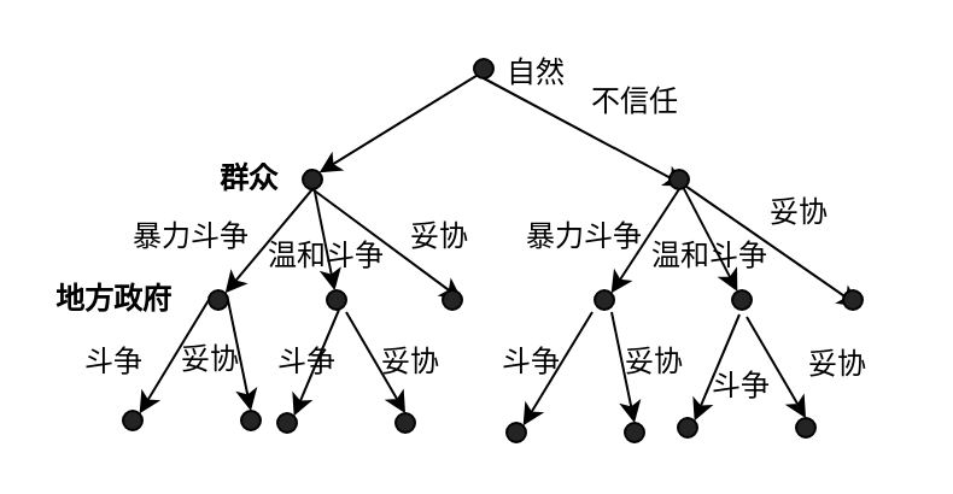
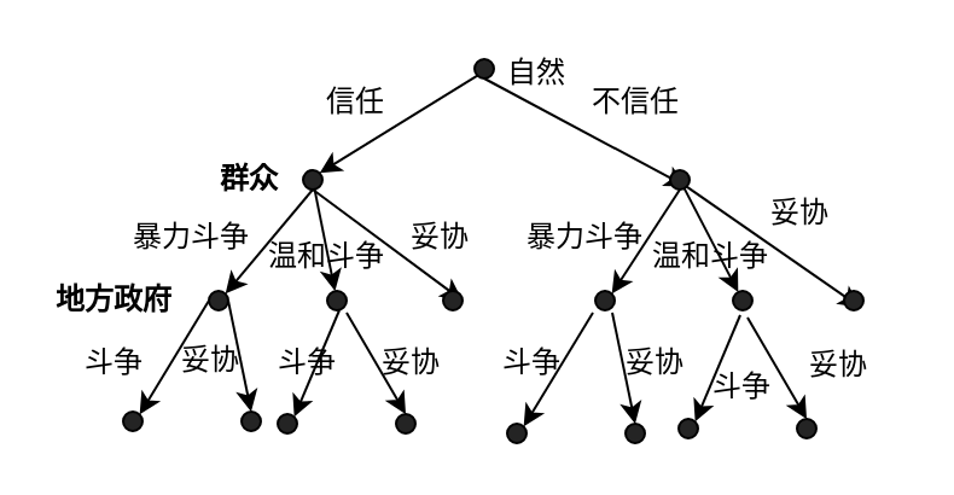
  <mxCell id="0" />
  <mxCell id="1" parent="0" />
  <mxCell id="2" style="edgeStyle=none;rounded=0;orthogonalLoop=1;jettySize=auto;html=1;exitX=0;exitY=1;exitDx=0;exitDy=0;entryX=1;entryY=0;entryDx=0;entryDy=0;" edge="1" parent="1" source="4" target="8"><mxGeometry relative="1" as="geometry" /></mxCell>
  <mxCell id="3" style="edgeStyle=none;rounded=0;orthogonalLoop=1;jettySize=auto;html=1;exitX=0.5;exitY=1;exitDx=0;exitDy=0;entryX=1;entryY=1;entryDx=0;entryDy=0;" edge="1" parent="1" source="4" target="13"><mxGeometry relative="1" as="geometry" /></mxCell>
  <mxCell id="4" value="" style="ellipse;whiteSpace=wrap;html=1;aspect=fixed;fillColor=#242424;" vertex="1" parent="1"><mxGeometry x="196" y="24" width="8" height="8" as="geometry" /></mxCell>
  <mxCell id="5" style="edgeStyle=none;rounded=0;orthogonalLoop=1;jettySize=auto;html=1;exitX=0.5;exitY=1;exitDx=0;exitDy=0;entryX=1;entryY=0;entryDx=0;entryDy=0;" edge="1" parent="1" source="8" target="17"><mxGeometry relative="1" as="geometry" /></mxCell>
  <mxCell id="6" style="edgeStyle=none;rounded=0;orthogonalLoop=1;jettySize=auto;html=1;exitX=0.5;exitY=1;exitDx=0;exitDy=0;entryX=1;entryY=0.5;entryDx=0;entryDy=0;" edge="1" parent="1" source="8" target="18"><mxGeometry relative="1" as="geometry" /></mxCell>
  <mxCell id="7" value="" style="edgeStyle=none;rounded=0;orthogonalLoop=1;jettySize=auto;html=1;" edge="1" parent="1" source="8" target="9"><mxGeometry relative="1" as="geometry" /></mxCell>
  <mxCell id="8" value="" style="ellipse;whiteSpace=wrap;html=1;aspect=fixed;fillColor=#242424;" vertex="1" parent="1"><mxGeometry x="125" y="70" width="8" height="8" as="geometry" /></mxCell>
  <mxCell id="9" value="" style="ellipse;whiteSpace=wrap;html=1;aspect=fixed;fillColor=#242424;" vertex="1" parent="1"><mxGeometry x="135" y="120" width="8" height="8" as="geometry" /></mxCell>
  <mxCell id="10" style="edgeStyle=none;rounded=0;orthogonalLoop=1;jettySize=auto;html=1;exitX=0.5;exitY=1;exitDx=0;exitDy=0;entryX=1;entryY=0;entryDx=0;entryDy=0;" edge="1" parent="1" source="13" target="19"><mxGeometry relative="1" as="geometry" /></mxCell>
  <mxCell id="11" style="edgeStyle=none;rounded=0;orthogonalLoop=1;jettySize=auto;html=1;exitX=1;exitY=1;exitDx=0;exitDy=0;entryX=1;entryY=1;entryDx=0;entryDy=0;" edge="1" parent="1" source="13" target="20"><mxGeometry relative="1" as="geometry" /></mxCell>
  <mxCell id="12" value="" style="edgeStyle=none;rounded=0;orthogonalLoop=1;jettySize=auto;html=1;" edge="1" parent="1" source="13" target="14"><mxGeometry relative="1" as="geometry" /></mxCell>
  <mxCell id="13" value="" style="ellipse;whiteSpace=wrap;html=1;aspect=fixed;fillColor=#242424;" vertex="1" parent="1"><mxGeometry x="277" y="70" width="8" height="8" as="geometry" /></mxCell>
  <mxCell id="14" value="" style="ellipse;whiteSpace=wrap;html=1;aspect=fixed;fillColor=#242424;" vertex="1" parent="1"><mxGeometry x="303" y="120" width="8" height="8" as="geometry" /></mxCell>
  <mxCell id="15" style="edgeStyle=none;rounded=0;orthogonalLoop=1;jettySize=auto;html=1;entryX=1;entryY=0;entryDx=0;entryDy=0;" edge="1" parent="1" target="31"><mxGeometry relative="1" as="geometry"><mxPoint x="86" y="124" as="sourcePoint" /></mxGeometry></mxCell>
  <mxCell id="16" style="edgeStyle=none;rounded=0;orthogonalLoop=1;jettySize=auto;html=1;exitX=1;exitY=0.5;exitDx=0;exitDy=0;entryX=0.5;entryY=0;entryDx=0;entryDy=0;" edge="1" parent="1" source="17" target="30"><mxGeometry relative="1" as="geometry"><mxPoint x="79" y="128" as="sourcePoint" /></mxGeometry></mxCell>
  <mxCell id="17" value="" style="ellipse;whiteSpace=wrap;html=1;aspect=fixed;fillColor=#242424;" vertex="1" parent="1"><mxGeometry x="86" y="120" width="8" height="8" as="geometry" /></mxCell>
  <mxCell id="18" value="" style="ellipse;whiteSpace=wrap;html=1;aspect=fixed;fillColor=#242424;" vertex="1" parent="1"><mxGeometry x="183" y="120" width="8" height="8" as="geometry" /></mxCell>
  <mxCell id="19" value="" style="ellipse;whiteSpace=wrap;html=1;aspect=fixed;fillColor=#242424;" vertex="1" parent="1"><mxGeometry x="246" y="120" width="8" height="8" as="geometry" /></mxCell>
  <mxCell id="20" value="" style="ellipse;whiteSpace=wrap;html=1;aspect=fixed;fillColor=#242424;" vertex="1" parent="1"><mxGeometry x="349" y="120" width="8" height="8" as="geometry" /></mxCell>
  <mxCell id="21" value="自然" style="text;html=1;resizable=0;points=[];autosize=1;align=left;verticalAlign=top;spacingTop=-4;" vertex="1" parent="1"><mxGeometry x="208" y="20" width="40" height="20" as="geometry" /></mxCell>
+ <mxCell id="22" value="信任" style="text;html=1;resizable=0;points=[];autosize=1;align=left;verticalAlign=top;spacingTop=-4;" vertex="1" parent="1"><mxGeometry x="133" y="32" width="40" height="20" as="geometry" /></mxCell>
  <mxCell id="23" value="不信任" style="text;html=1;resizable=0;points=[];autosize=1;align=left;verticalAlign=top;spacingTop=-4;" vertex="1" parent="1"><mxGeometry x="243" y="32" width="50" height="20" as="geometry" /></mxCell>
  <mxCell id="24" value="暴力斗争" style="text;html=1;resizable=0;points=[];autosize=1;align=left;verticalAlign=top;spacingTop=-4;" vertex="1" parent="1"><mxGeometry x="53" y="88" width="60" height="20" as="geometry" /></mxCell>
  <mxCell id="25" value="妥协" style="text;html=1;resizable=0;points=[];autosize=1;align=left;verticalAlign=top;spacingTop=-4;" vertex="1" parent="1"><mxGeometry x="168" y="88" width="40" height="20" as="geometry" /></mxCell>
  <mxCell id="26" value="暴力斗争" style="text;html=1;resizable=0;points=[];autosize=1;align=left;verticalAlign=top;spacingTop=-4;" vertex="1" parent="1"><mxGeometry x="216" y="88" width="60" height="20" as="geometry" /></mxCell>
  <mxCell id="27" value="温和斗争" style="text;html=1;resizable=0;points=[];autosize=1;align=left;verticalAlign=top;spacingTop=-4;" vertex="1" parent="1"><mxGeometry x="109" y="96" width="60" height="20" as="geometry" /></mxCell>
  <mxCell id="28" value="温和斗争" style="text;html=1;resizable=0;points=[];autosize=1;align=left;verticalAlign=top;spacingTop=-4;" vertex="1" parent="1"><mxGeometry x="268" y="96" width="60" height="20" as="geometry" /></mxCell>
  <mxCell id="29" value="妥协" style="text;html=1;resizable=0;points=[];autosize=1;align=left;verticalAlign=top;spacingTop=-4;" vertex="1" parent="1"><mxGeometry x="317" y="78" width="40" height="20" as="geometry" /></mxCell>
  <mxCell id="30" value="" style="ellipse;whiteSpace=wrap;html=1;aspect=fixed;fillColor=#242424;" vertex="1" parent="1"><mxGeometry x="99.5" y="170" width="8" height="8" as="geometry" /></mxCell>
  <mxCell id="31" value="" style="ellipse;whiteSpace=wrap;html=1;aspect=fixed;fillColor=#242424;" vertex="1" parent="1"><mxGeometry x="50.5" y="170" width="8" height="8" as="geometry" /></mxCell>
  <mxCell id="32" style="edgeStyle=none;rounded=0;orthogonalLoop=1;jettySize=auto;html=1;exitX=0;exitY=1;exitDx=0;exitDy=0;entryX=1;entryY=0;entryDx=0;entryDy=0;" edge="1" parent="1" target="35"><mxGeometry relative="1" as="geometry"><mxPoint x="140" y="128" as="sourcePoint" /></mxGeometry></mxCell>
  <mxCell id="33" style="edgeStyle=none;rounded=0;orthogonalLoop=1;jettySize=auto;html=1;exitX=0.5;exitY=1;exitDx=0;exitDy=0;entryX=0.5;entryY=0;entryDx=0;entryDy=0;" edge="1" parent="1" target="34"><mxGeometry relative="1" as="geometry"><mxPoint x="143" y="129" as="sourcePoint" /></mxGeometry></mxCell>
  <mxCell id="34" value="" style="ellipse;whiteSpace=wrap;html=1;aspect=fixed;fillColor=#242424;" vertex="1" parent="1"><mxGeometry x="163.5" y="171" width="8" height="8" as="geometry" /></mxCell>
  <mxCell id="35" value="" style="ellipse;whiteSpace=wrap;html=1;aspect=fixed;fillColor=#242424;" vertex="1" parent="1"><mxGeometry x="114.5" y="171" width="8" height="8" as="geometry" /></mxCell>
  <mxCell id="36" style="edgeStyle=none;rounded=0;orthogonalLoop=1;jettySize=auto;html=1;entryX=1;entryY=0;entryDx=0;entryDy=0;" edge="1" parent="1" target="39"><mxGeometry relative="1" as="geometry"><mxPoint x="245" y="129" as="sourcePoint" /></mxGeometry></mxCell>
  <mxCell id="37" style="edgeStyle=none;rounded=0;orthogonalLoop=1;jettySize=auto;html=1;exitX=1;exitY=0.5;exitDx=0;exitDy=0;entryX=0.5;entryY=0;entryDx=0;entryDy=0;" edge="1" parent="1" target="38"><mxGeometry relative="1" as="geometry"><mxPoint x="253" y="129" as="sourcePoint" /></mxGeometry></mxCell>
  <mxCell id="38" value="" style="ellipse;whiteSpace=wrap;html=1;aspect=fixed;fillColor=#242424;" vertex="1" parent="1"><mxGeometry x="258.5" y="175" width="8" height="8" as="geometry" /></mxCell>
  <mxCell id="39" value="" style="ellipse;whiteSpace=wrap;html=1;aspect=fixed;fillColor=#242424;" vertex="1" parent="1"><mxGeometry x="209.5" y="175" width="8" height="8" as="geometry" /></mxCell>
  <mxCell id="40" style="edgeStyle=none;rounded=0;orthogonalLoop=1;jettySize=auto;html=1;exitX=0;exitY=1;exitDx=0;exitDy=0;entryX=1;entryY=0;entryDx=0;entryDy=0;" edge="1" parent="1" target="43"><mxGeometry relative="1" as="geometry"><mxPoint x="306" y="130" as="sourcePoint" /></mxGeometry></mxCell>
  <mxCell id="41" style="edgeStyle=none;rounded=0;orthogonalLoop=1;jettySize=auto;html=1;exitX=0.5;exitY=1;exitDx=0;exitDy=0;entryX=0.5;entryY=0;entryDx=0;entryDy=0;" edge="1" parent="1" target="42"><mxGeometry relative="1" as="geometry"><mxPoint x="309" y="131" as="sourcePoint" /></mxGeometry></mxCell>
  <mxCell id="42" value="" style="ellipse;whiteSpace=wrap;html=1;aspect=fixed;fillColor=#242424;" vertex="1" parent="1"><mxGeometry x="329.5" y="173" width="8" height="8" as="geometry" /></mxCell>
  <mxCell id="43" value="" style="ellipse;whiteSpace=wrap;html=1;aspect=fixed;fillColor=#242424;" vertex="1" parent="1"><mxGeometry x="280.5" y="173" width="8" height="8" as="geometry" /></mxCell>
  <mxCell id="44" value="妥协" style="text;html=1;resizable=0;points=[];autosize=1;align=left;verticalAlign=top;spacingTop=-4;" vertex="1" parent="1"><mxGeometry x="156" y="140" width="40" height="20" as="geometry" /></mxCell>
  <mxCell id="45" value="斗争" style="text;html=1;resizable=0;points=[];autosize=1;align=left;verticalAlign=top;spacingTop=-4;" vertex="1" parent="1"><mxGeometry x="33" y="140" width="40" height="20" as="geometry" /></mxCell>
  <mxCell id="46" value="斗争" style="text;html=1;resizable=0;points=[];autosize=1;align=left;verticalAlign=top;spacingTop=-4;" vertex="1" parent="1"><mxGeometry x="113" y="139.5" width="40" height="20" as="geometry" /></mxCell>
  <mxCell id="47" value="斗争" style="text;html=1;resizable=0;points=[];autosize=1;align=left;verticalAlign=top;spacingTop=-4;" vertex="1" parent="1"><mxGeometry x="206" y="139.5" width="40" height="20" as="geometry" /></mxCell>
  <mxCell id="48" value="斗争" style="text;html=1;resizable=0;points=[];autosize=1;align=left;verticalAlign=top;spacingTop=-4;" vertex="1" parent="1"><mxGeometry x="293" y="149.5" width="40" height="20" as="geometry" /></mxCell>
  <mxCell id="49" value="妥协" style="text;html=1;resizable=0;points=[];autosize=1;align=left;verticalAlign=top;spacingTop=-4;" vertex="1" parent="1"><mxGeometry x="333" y="140.5" width="40" height="20" as="geometry" /></mxCell>
  <mxCell id="50" value="妥协" style="text;html=1;resizable=0;points=[];autosize=1;align=left;verticalAlign=top;spacingTop=-4;" vertex="1" parent="1"><mxGeometry x="257" y="139.5" width="40" height="20" as="geometry" /></mxCell>
  <mxCell id="51" value="妥协" style="text;html=1;resizable=0;points=[];autosize=1;align=left;verticalAlign=top;spacingTop=-4;" vertex="1" parent="1"><mxGeometry x="73" y="139" width="40" height="20" as="geometry" /></mxCell>
  <mxCell id="52" value="群众" style="text;html=1;resizable=0;points=[];autosize=1;align=left;verticalAlign=top;spacingTop=-4;fontStyle=1" vertex="1" parent="1"><mxGeometry x="89" y="64" width="40" height="20" as="geometry" /></mxCell>
  <mxCell id="53" value="地方政府" style="text;html=1;resizable=0;points=[];autosize=1;align=left;verticalAlign=top;spacingTop=-4;fontStyle=1" vertex="1" parent="1"><mxGeometry x="20.5" y="113.5" width="60" height="20" as="geometry" /></mxCell>
